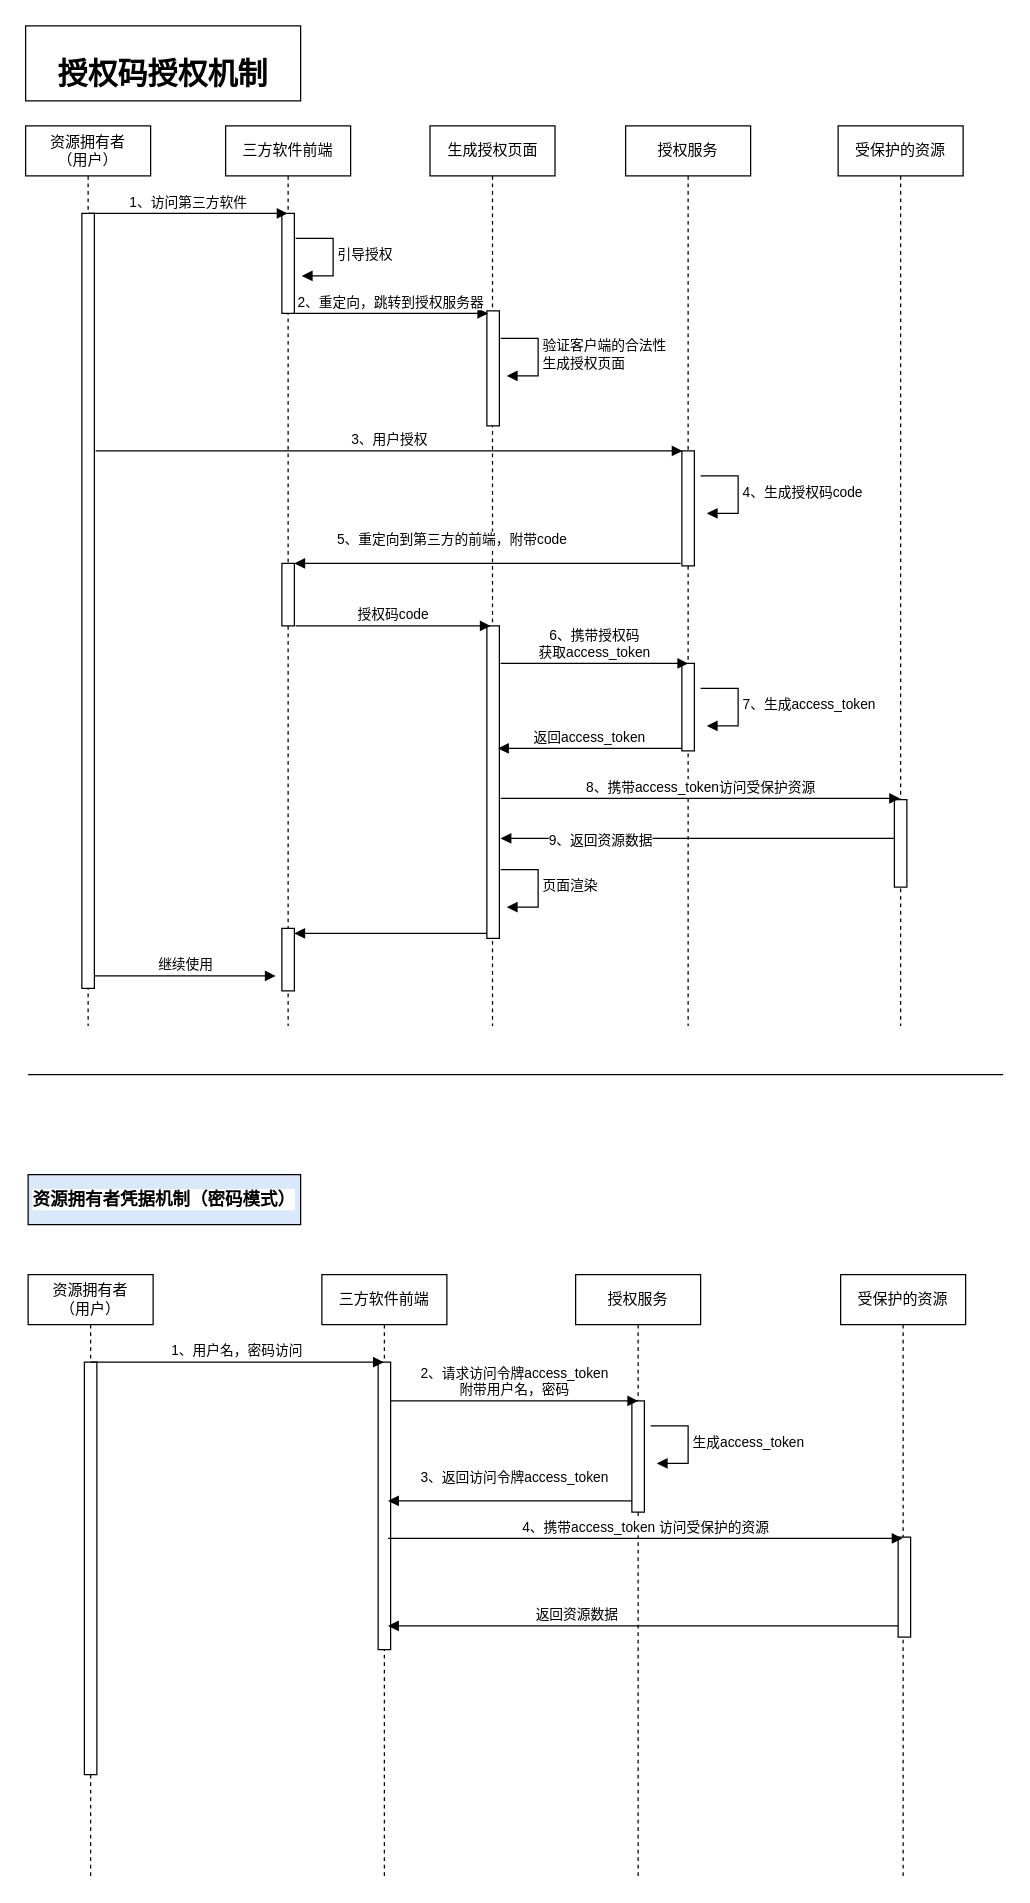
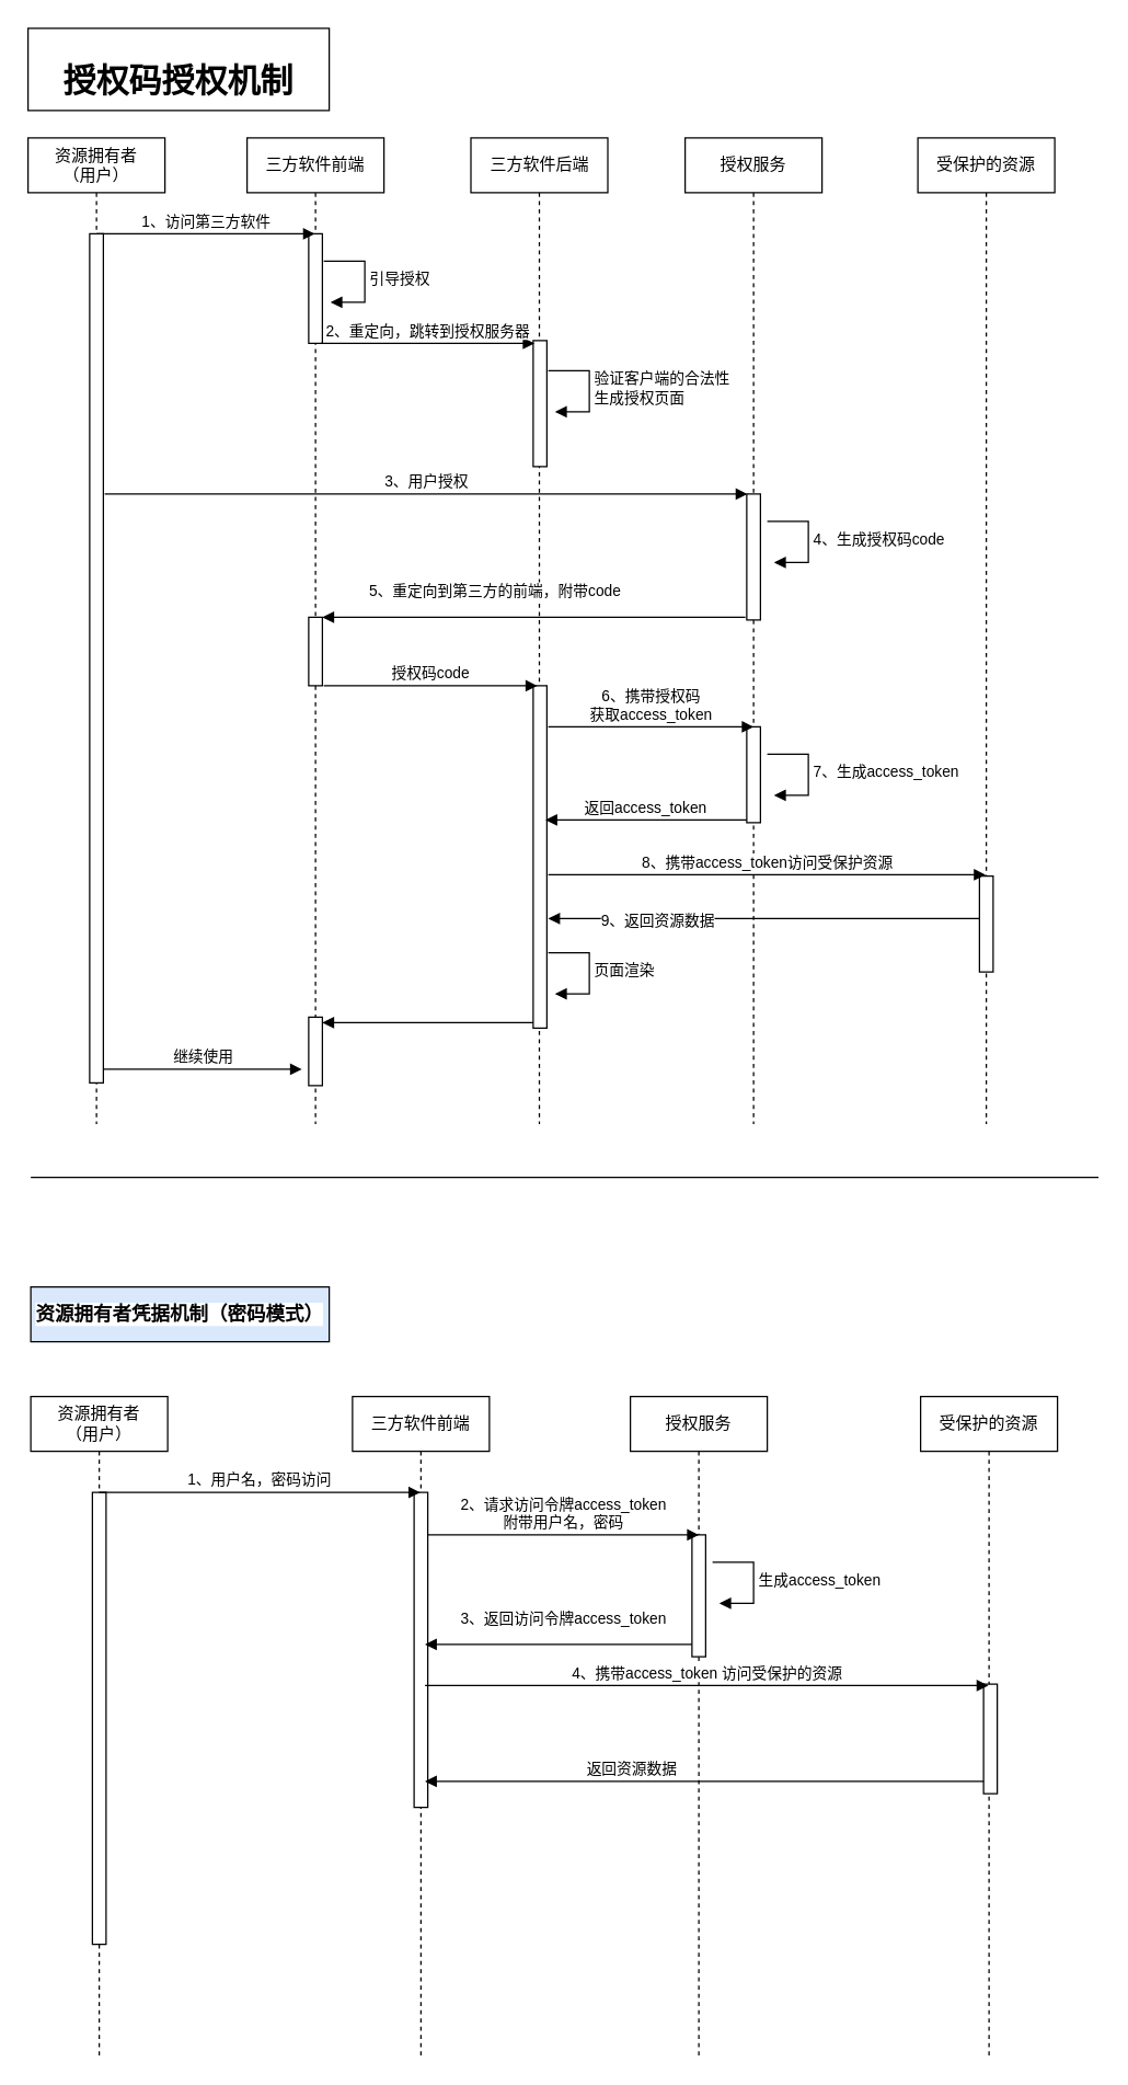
  <mxCell id="0" />
  <mxCell id="1" parent="0" />
  <mxCell id="2" value="资源拥有者&lt;br&gt;（用户）" style="shape=umlLifeline;perimeter=lifelinePerimeter;whiteSpace=wrap;html=1;container=1;dropTarget=0;collapsible=0;recursiveResize=0;outlineConnect=0;portConstraint=eastwest;newEdgeStyle={&quot;curved&quot;:0,&quot;rounded&quot;:0};" vertex="1" parent="1"><mxGeometry x="20" y="100" width="100" height="720" as="geometry" /></mxCell>
  <mxCell id="3" value="" style="html=1;points=[[0,0,0,0,5],[0,1,0,0,-5],[1,0,0,0,5],[1,1,0,0,-5]];perimeter=orthogonalPerimeter;outlineConnect=0;targetShapes=umlLifeline;portConstraint=eastwest;newEdgeStyle={&quot;curved&quot;:0,&quot;rounded&quot;:0};" vertex="1" parent="2"><mxGeometry x="45" y="70" width="10" height="620" as="geometry" /></mxCell>
  <mxCell id="4" value="三方软件前端" style="shape=umlLifeline;perimeter=lifelinePerimeter;whiteSpace=wrap;html=1;container=1;dropTarget=0;collapsible=0;recursiveResize=0;outlineConnect=0;portConstraint=eastwest;newEdgeStyle={&quot;curved&quot;:0,&quot;rounded&quot;:0};" vertex="1" parent="1"><mxGeometry x="180" y="100" width="100" height="720" as="geometry" /></mxCell>
  <mxCell id="5" value="" style="html=1;points=[[0,0,0,0,5],[0,1,0,0,-5],[1,0,0,0,5],[1,1,0,0,-5]];perimeter=orthogonalPerimeter;outlineConnect=0;targetShapes=umlLifeline;portConstraint=eastwest;newEdgeStyle={&quot;curved&quot;:0,&quot;rounded&quot;:0};" vertex="1" parent="4"><mxGeometry x="45" y="70" width="10" height="80" as="geometry" /></mxCell>
  <mxCell id="6" value="" style="html=1;points=[[0,0,0,0,5],[0,1,0,0,-5],[1,0,0,0,5],[1,1,0,0,-5]];perimeter=orthogonalPerimeter;outlineConnect=0;targetShapes=umlLifeline;portConstraint=eastwest;newEdgeStyle={&quot;curved&quot;:0,&quot;rounded&quot;:0};" vertex="1" parent="4"><mxGeometry x="45" y="642" width="10" height="50" as="geometry" /></mxCell>
- <mxCell id="7" value="生成授权页面" style="shape=umlLifeline;perimeter=lifelinePerimeter;whiteSpace=wrap;html=1;container=1;dropTarget=0;collapsible=0;recursiveResize=0;outlineConnect=0;portConstraint=eastwest;newEdgeStyle={&quot;curved&quot;:0,&quot;rounded&quot;:0};" vertex="1" parent="1"><mxGeometry x="343.5" y="100" width="100" height="720" as="geometry" /></mxCell>
+ <mxCell id="7" value="三方软件后端" style="shape=umlLifeline;perimeter=lifelinePerimeter;whiteSpace=wrap;html=1;container=1;dropTarget=0;collapsible=0;recursiveResize=0;outlineConnect=0;portConstraint=eastwest;newEdgeStyle={&quot;curved&quot;:0,&quot;rounded&quot;:0};" vertex="1" parent="1"><mxGeometry x="343.5" y="100" width="100" height="720" as="geometry" /></mxCell>
  <mxCell id="8" value="" style="html=1;points=[[0,0,0,0,5],[0,1,0,0,-5],[1,0,0,0,5],[1,1,0,0,-5]];perimeter=orthogonalPerimeter;outlineConnect=0;targetShapes=umlLifeline;portConstraint=eastwest;newEdgeStyle={&quot;curved&quot;:0,&quot;rounded&quot;:0};" vertex="1" parent="7"><mxGeometry x="45.5" y="148" width="10" height="92" as="geometry" /></mxCell>
  <mxCell id="9" value="" style="html=1;points=[[0,0,0,0,5],[0,1,0,0,-5],[1,0,0,0,5],[1,1,0,0,-5]];perimeter=orthogonalPerimeter;outlineConnect=0;targetShapes=umlLifeline;portConstraint=eastwest;newEdgeStyle={&quot;curved&quot;:0,&quot;rounded&quot;:0};" vertex="1" parent="7"><mxGeometry x="45.5" y="400" width="10" height="250" as="geometry" /></mxCell>
  <mxCell id="10" value="授权服务" style="shape=umlLifeline;perimeter=lifelinePerimeter;whiteSpace=wrap;html=1;container=1;dropTarget=0;collapsible=0;recursiveResize=0;outlineConnect=0;portConstraint=eastwest;newEdgeStyle={&quot;curved&quot;:0,&quot;rounded&quot;:0};" vertex="1" parent="1"><mxGeometry x="500" y="100" width="100" height="720" as="geometry" /></mxCell>
  <mxCell id="11" value="" style="html=1;points=[[0,0,0,0,5],[0,1,0,0,-5],[1,0,0,0,5],[1,1,0,0,-5]];perimeter=orthogonalPerimeter;outlineConnect=0;targetShapes=umlLifeline;portConstraint=eastwest;newEdgeStyle={&quot;curved&quot;:0,&quot;rounded&quot;:0};" vertex="1" parent="10"><mxGeometry x="45" y="260" width="10" height="92" as="geometry" /></mxCell>
  <mxCell id="12" value="" style="html=1;points=[[0,0,0,0,5],[0,1,0,0,-5],[1,0,0,0,5],[1,1,0,0,-5]];perimeter=orthogonalPerimeter;outlineConnect=0;targetShapes=umlLifeline;portConstraint=eastwest;newEdgeStyle={&quot;curved&quot;:0,&quot;rounded&quot;:0};" vertex="1" parent="10"><mxGeometry x="45" y="430" width="10" height="70" as="geometry" /></mxCell>
  <mxCell id="13" value="受保护的资源" style="shape=umlLifeline;perimeter=lifelinePerimeter;whiteSpace=wrap;html=1;container=1;dropTarget=0;collapsible=0;recursiveResize=0;outlineConnect=0;portConstraint=eastwest;newEdgeStyle={&quot;curved&quot;:0,&quot;rounded&quot;:0};" vertex="1" parent="1"><mxGeometry x="670" y="100" width="100" height="720" as="geometry" /></mxCell>
  <mxCell id="14" value="" style="html=1;points=[[0,0,0,0,5],[0,1,0,0,-5],[1,0,0,0,5],[1,1,0,0,-5]];perimeter=orthogonalPerimeter;outlineConnect=0;targetShapes=umlLifeline;portConstraint=eastwest;newEdgeStyle={&quot;curved&quot;:0,&quot;rounded&quot;:0};" vertex="1" parent="13"><mxGeometry x="45" y="539" width="10" height="70" as="geometry" /></mxCell>
  <mxCell id="15" value="1、访问第三方软件" style="html=1;verticalAlign=bottom;endArrow=block;curved=0;rounded=0;" edge="1" parent="1" target="4"><mxGeometry width="80" relative="1" as="geometry"><mxPoint x="70" y="170" as="sourcePoint" /><mxPoint x="150" y="170" as="targetPoint" /></mxGeometry></mxCell>
  <mxCell id="16" value="验证客户端的合法性&lt;br&gt;生成授权页面" style="html=1;align=left;spacingLeft=2;endArrow=block;rounded=0;edgeStyle=orthogonalEdgeStyle;curved=0;rounded=0;" edge="1" parent="1"><mxGeometry relative="1" as="geometry"><mxPoint x="400" y="270" as="sourcePoint" /><Array as="points"><mxPoint x="430" y="300" /></Array><mxPoint x="405" y="300" as="targetPoint" /></mxGeometry></mxCell>
  <mxCell id="17" value="2、重定向，跳转到授权服务器" style="html=1;verticalAlign=bottom;endArrow=block;curved=0;rounded=0;" edge="1" parent="1"><mxGeometry width="80" relative="1" as="geometry"><mxPoint x="234" y="250" as="sourcePoint" /><mxPoint x="390" y="250" as="targetPoint" /></mxGeometry></mxCell>
  <mxCell id="18" value="引导授权" style="html=1;align=left;spacingLeft=2;endArrow=block;rounded=0;edgeStyle=orthogonalEdgeStyle;curved=0;rounded=0;" edge="1" parent="1"><mxGeometry relative="1" as="geometry"><mxPoint x="236" y="190" as="sourcePoint" /><Array as="points"><mxPoint x="266" y="220" /></Array><mxPoint x="241" y="220" as="targetPoint" /></mxGeometry></mxCell>
  <mxCell id="19" value="3、用户授权" style="html=1;verticalAlign=bottom;endArrow=block;curved=0;rounded=0;" edge="1" parent="1"><mxGeometry width="80" relative="1" as="geometry"><mxPoint x="76" y="360" as="sourcePoint" /><mxPoint x="545.5" y="360" as="targetPoint" /></mxGeometry></mxCell>
  <mxCell id="20" value="4、生成授权码code" style="html=1;align=left;spacingLeft=2;endArrow=block;rounded=0;edgeStyle=orthogonalEdgeStyle;curved=0;rounded=0;" edge="1" parent="1"><mxGeometry relative="1" as="geometry"><mxPoint x="560" y="380" as="sourcePoint" /><Array as="points"><mxPoint x="590" y="410" /></Array><mxPoint x="565" y="410" as="targetPoint" /></mxGeometry></mxCell>
  <mxCell id="21" value="5、重定向到第三方的前端，附带code" style="html=1;verticalAlign=bottom;endArrow=block;curved=0;rounded=0;" edge="1" parent="1" source="23" target="4"><mxGeometry x="NaN" y="135" width="80" relative="1" as="geometry"><mxPoint x="544" y="450" as="sourcePoint" /><mxPoint x="404" y="450" as="targetPoint" /><mxPoint x="131" y="-35" as="offset" /></mxGeometry></mxCell>
  <mxCell id="22" value="" style="html=1;verticalAlign=bottom;endArrow=block;curved=0;rounded=0;" edge="1" parent="1" target="23"><mxGeometry width="80" relative="1" as="geometry"><mxPoint x="544" y="450" as="sourcePoint" /><mxPoint x="230" y="450" as="targetPoint" /></mxGeometry></mxCell>
  <mxCell id="23" value="" style="html=1;points=[[0,0,0,0,5],[0,1,0,0,-5],[1,0,0,0,5],[1,1,0,0,-5]];perimeter=orthogonalPerimeter;outlineConnect=0;targetShapes=umlLifeline;portConstraint=eastwest;newEdgeStyle={&quot;curved&quot;:0,&quot;rounded&quot;:0};" vertex="1" parent="1"><mxGeometry x="225" y="450" width="10" height="50" as="geometry" /></mxCell>
  <mxCell id="24" value="授权码code" style="html=1;verticalAlign=bottom;endArrow=block;curved=0;rounded=0;" edge="1" parent="1"><mxGeometry width="80" relative="1" as="geometry"><mxPoint x="236" y="500" as="sourcePoint" /><mxPoint x="392" y="500" as="targetPoint" /></mxGeometry></mxCell>
  <mxCell id="25" value="6、携带授权码&lt;br&gt;获取access_token" style="html=1;verticalAlign=bottom;endArrow=block;curved=0;rounded=0;" edge="1" parent="1"><mxGeometry width="80" relative="1" as="geometry"><mxPoint x="400" y="530" as="sourcePoint" /><mxPoint x="550" y="530" as="targetPoint" /></mxGeometry></mxCell>
  <mxCell id="26" value="7、生成access_token" style="html=1;align=left;spacingLeft=2;endArrow=block;rounded=0;edgeStyle=orthogonalEdgeStyle;curved=0;rounded=0;" edge="1" parent="1"><mxGeometry relative="1" as="geometry"><mxPoint x="560" y="550" as="sourcePoint" /><Array as="points"><mxPoint x="590" y="580" /></Array><mxPoint x="565" y="580" as="targetPoint" /></mxGeometry></mxCell>
  <mxCell id="27" value="返回access_token" style="html=1;verticalAlign=bottom;endArrow=block;curved=0;rounded=0;" edge="1" parent="1"><mxGeometry width="80" relative="1" as="geometry"><mxPoint x="545" y="598" as="sourcePoint" /><mxPoint x="398" y="598" as="targetPoint" /></mxGeometry></mxCell>
  <mxCell id="28" value="8、携带access_token访问受保护资源" style="html=1;verticalAlign=bottom;endArrow=block;curved=0;rounded=0;" edge="1" parent="1" target="13"><mxGeometry width="80" relative="1" as="geometry"><mxPoint x="400" y="638" as="sourcePoint" /><mxPoint x="550" y="638" as="targetPoint" /></mxGeometry></mxCell>
  <mxCell id="29" value="" style="html=1;verticalAlign=bottom;endArrow=block;curved=0;rounded=0;" edge="1" parent="1"><mxGeometry width="80" relative="1" as="geometry"><mxPoint x="715" y="670" as="sourcePoint" /><mxPoint x="400" y="670" as="targetPoint" /></mxGeometry></mxCell>
  <mxCell id="30" value="9、返回资源数据" style="edgeLabel;html=1;align=center;verticalAlign=middle;resizable=0;points=[];" vertex="1" connectable="0" parent="29"><mxGeometry x="0.496" y="1" relative="1" as="geometry"><mxPoint as="offset" /></mxGeometry></mxCell>
  <mxCell id="31" value="页面渲染" style="html=1;align=left;spacingLeft=2;endArrow=block;rounded=0;edgeStyle=orthogonalEdgeStyle;curved=0;rounded=0;" edge="1" parent="1"><mxGeometry relative="1" as="geometry"><mxPoint x="400" y="695" as="sourcePoint" /><Array as="points"><mxPoint x="430" y="725" /></Array><mxPoint x="405" y="725" as="targetPoint" /></mxGeometry></mxCell>
  <mxCell id="32" value="" style="html=1;verticalAlign=bottom;endArrow=block;curved=0;rounded=0;" edge="1" parent="1"><mxGeometry width="80" relative="1" as="geometry"><mxPoint x="389" y="746" as="sourcePoint" /><mxPoint x="235" y="746" as="targetPoint" /></mxGeometry></mxCell>
  <mxCell id="33" value="继续使用" style="html=1;verticalAlign=bottom;endArrow=block;curved=0;rounded=0;" edge="1" parent="1"><mxGeometry width="80" relative="1" as="geometry"><mxPoint x="75" y="780" as="sourcePoint" /><mxPoint x="220" y="780" as="targetPoint" /></mxGeometry></mxCell>
  <mxCell id="34" value="&lt;div class=&quot;lake-content&quot;&gt;&lt;h2 style=&quot;font-size: 24px; line-height: 32px; margin: 21px 0 5px 0&quot; id=&quot;qzPXE&quot;&gt;&lt;span class=&quot;ne-text&quot;&gt;授权码授权机制&lt;/span&gt;&lt;/h2&gt;&lt;/div&gt;" style="rounded=0;whiteSpace=wrap;html=1;" vertex="1" parent="1"><mxGeometry x="20" y="20" width="220" height="60" as="geometry" /></mxCell>
  <mxCell id="35" value="" style="endArrow=none;html=1;rounded=0;" edge="1" parent="1"><mxGeometry width="50" height="50" relative="1" as="geometry"><mxPoint x="22" y="859" as="sourcePoint" /><mxPoint x="802" y="859" as="targetPoint" /></mxGeometry></mxCell>
  <mxCell id="36" value="资源拥有者&lt;br&gt;（用户）" style="shape=umlLifeline;perimeter=lifelinePerimeter;whiteSpace=wrap;html=1;container=1;dropTarget=0;collapsible=0;recursiveResize=0;outlineConnect=0;portConstraint=eastwest;newEdgeStyle={&quot;curved&quot;:0,&quot;rounded&quot;:0};" vertex="1" parent="1"><mxGeometry x="22" y="1019" width="100" height="481" as="geometry" /></mxCell>
  <mxCell id="37" value="" style="html=1;points=[[0,0,0,0,5],[0,1,0,0,-5],[1,0,0,0,5],[1,1,0,0,-5]];perimeter=orthogonalPerimeter;outlineConnect=0;targetShapes=umlLifeline;portConstraint=eastwest;newEdgeStyle={&quot;curved&quot;:0,&quot;rounded&quot;:0};" vertex="1" parent="36"><mxGeometry x="45" y="70" width="10" height="330" as="geometry" /></mxCell>
  <mxCell id="38" value="三方软件前端" style="shape=umlLifeline;perimeter=lifelinePerimeter;whiteSpace=wrap;html=1;container=1;dropTarget=0;collapsible=0;recursiveResize=0;outlineConnect=0;portConstraint=eastwest;newEdgeStyle={&quot;curved&quot;:0,&quot;rounded&quot;:0};" vertex="1" parent="1"><mxGeometry x="257" y="1019" width="100" height="481" as="geometry" /></mxCell>
  <mxCell id="39" value="" style="html=1;points=[[0,0,0,0,5],[0,1,0,0,-5],[1,0,0,0,5],[1,1,0,0,-5]];perimeter=orthogonalPerimeter;outlineConnect=0;targetShapes=umlLifeline;portConstraint=eastwest;newEdgeStyle={&quot;curved&quot;:0,&quot;rounded&quot;:0};" vertex="1" parent="38"><mxGeometry x="45" y="70" width="10" height="230" as="geometry" /></mxCell>
  <mxCell id="40" value="授权服务" style="shape=umlLifeline;perimeter=lifelinePerimeter;whiteSpace=wrap;html=1;container=1;dropTarget=0;collapsible=0;recursiveResize=0;outlineConnect=0;portConstraint=eastwest;newEdgeStyle={&quot;curved&quot;:0,&quot;rounded&quot;:0};" vertex="1" parent="1"><mxGeometry x="460" y="1019" width="100" height="481" as="geometry" /></mxCell>
  <mxCell id="41" value="" style="html=1;points=[[0,0,0,0,5],[0,1,0,0,-5],[1,0,0,0,5],[1,1,0,0,-5]];perimeter=orthogonalPerimeter;outlineConnect=0;targetShapes=umlLifeline;portConstraint=eastwest;newEdgeStyle={&quot;curved&quot;:0,&quot;rounded&quot;:0};" vertex="1" parent="40"><mxGeometry x="45" y="101" width="10" height="89" as="geometry" /></mxCell>
  <mxCell id="42" value="受保护的资源" style="shape=umlLifeline;perimeter=lifelinePerimeter;whiteSpace=wrap;html=1;container=1;dropTarget=0;collapsible=0;recursiveResize=0;outlineConnect=0;portConstraint=eastwest;newEdgeStyle={&quot;curved&quot;:0,&quot;rounded&quot;:0};" vertex="1" parent="1"><mxGeometry x="672" y="1019" width="100" height="481" as="geometry" /></mxCell>
  <mxCell id="43" value="" style="html=1;points=[[0,0,0,0,5],[0,1,0,0,-5],[1,0,0,0,5],[1,1,0,0,-5]];perimeter=orthogonalPerimeter;outlineConnect=0;targetShapes=umlLifeline;portConstraint=eastwest;newEdgeStyle={&quot;curved&quot;:0,&quot;rounded&quot;:0};" vertex="1" parent="42"><mxGeometry x="46" y="210" width="10" height="80" as="geometry" /></mxCell>
  <mxCell id="44" value="1、用户名，密码访问" style="html=1;verticalAlign=bottom;endArrow=block;curved=0;rounded=0;" edge="1" parent="1" target="38"><mxGeometry x="-0.001" width="80" relative="1" as="geometry"><mxPoint x="72" y="1089" as="sourcePoint" /><mxPoint x="152" y="1089" as="targetPoint" /><mxPoint as="offset" /></mxGeometry></mxCell>
  <mxCell id="45" value="&lt;div class=&quot;lake-content&quot;&gt;&lt;h4 style=&quot;margin: 10px 0px; padding: 0px; font-size: 14px; font-family: Verdana, Arial, Helvetica, sans-serif; text-align: start; background-color: rgb(255, 255, 255);&quot;&gt;资源拥有者凭据机制（密码模式）&lt;/h4&gt;&lt;/div&gt;" style="rounded=0;whiteSpace=wrap;html=1;fillColor=#dae8fc;" vertex="1" parent="1"><mxGeometry x="22" y="939" width="218" height="40" as="geometry" /></mxCell>
  <mxCell id="46" value="2、请求访问令牌access_token&lt;br&gt;附带用户名，密码" style="html=1;verticalAlign=bottom;endArrow=block;curved=0;rounded=0;" edge="1" parent="1"><mxGeometry x="-0.001" width="80" relative="1" as="geometry"><mxPoint x="312" y="1120" as="sourcePoint" /><mxPoint x="510" y="1120" as="targetPoint" /><mxPoint as="offset" /></mxGeometry></mxCell>
  <mxCell id="47" value="生成access_token" style="html=1;align=left;spacingLeft=2;endArrow=block;rounded=0;edgeStyle=orthogonalEdgeStyle;curved=0;rounded=0;" edge="1" parent="1"><mxGeometry relative="1" as="geometry"><mxPoint x="520" y="1140" as="sourcePoint" /><Array as="points"><mxPoint x="550" y="1170" /></Array><mxPoint x="525" y="1170" as="targetPoint" /></mxGeometry></mxCell>
  <mxCell id="48" value="" style="html=1;verticalAlign=bottom;endArrow=block;curved=0;rounded=0;" edge="1" parent="1"><mxGeometry width="80" relative="1" as="geometry"><mxPoint x="505" y="1200" as="sourcePoint" /><mxPoint x="310" y="1200" as="targetPoint" /></mxGeometry></mxCell>
  <mxCell id="49" value="3、返回访问令牌access_token" style="edgeLabel;html=1;align=center;verticalAlign=middle;resizable=0;points=[];" vertex="1" connectable="0" parent="48"><mxGeometry x="0.06" y="-3" relative="1" as="geometry"><mxPoint x="8" y="-17" as="offset" /></mxGeometry></mxCell>
  <mxCell id="50" value="4、携带access_token 访问受保护的资源" style="html=1;verticalAlign=bottom;endArrow=block;curved=0;rounded=0;" edge="1" parent="1"><mxGeometry x="-0.001" width="80" relative="1" as="geometry"><mxPoint x="310" y="1230" as="sourcePoint" /><mxPoint x="721.5" y="1230" as="targetPoint" /><mxPoint as="offset" /></mxGeometry></mxCell>
  <mxCell id="51" value="" style="html=1;verticalAlign=bottom;endArrow=block;curved=0;rounded=0;" edge="1" parent="1"><mxGeometry width="80" relative="1" as="geometry"><mxPoint x="718" y="1300" as="sourcePoint" /><mxPoint x="310" y="1300" as="targetPoint" /></mxGeometry></mxCell>
  <mxCell id="52" value="返回资源数据" style="edgeLabel;html=1;align=center;verticalAlign=middle;resizable=0;points=[];" vertex="1" connectable="0" parent="51"><mxGeometry x="0.06" y="-3" relative="1" as="geometry"><mxPoint x="-42" y="-7" as="offset" /></mxGeometry></mxCell>
